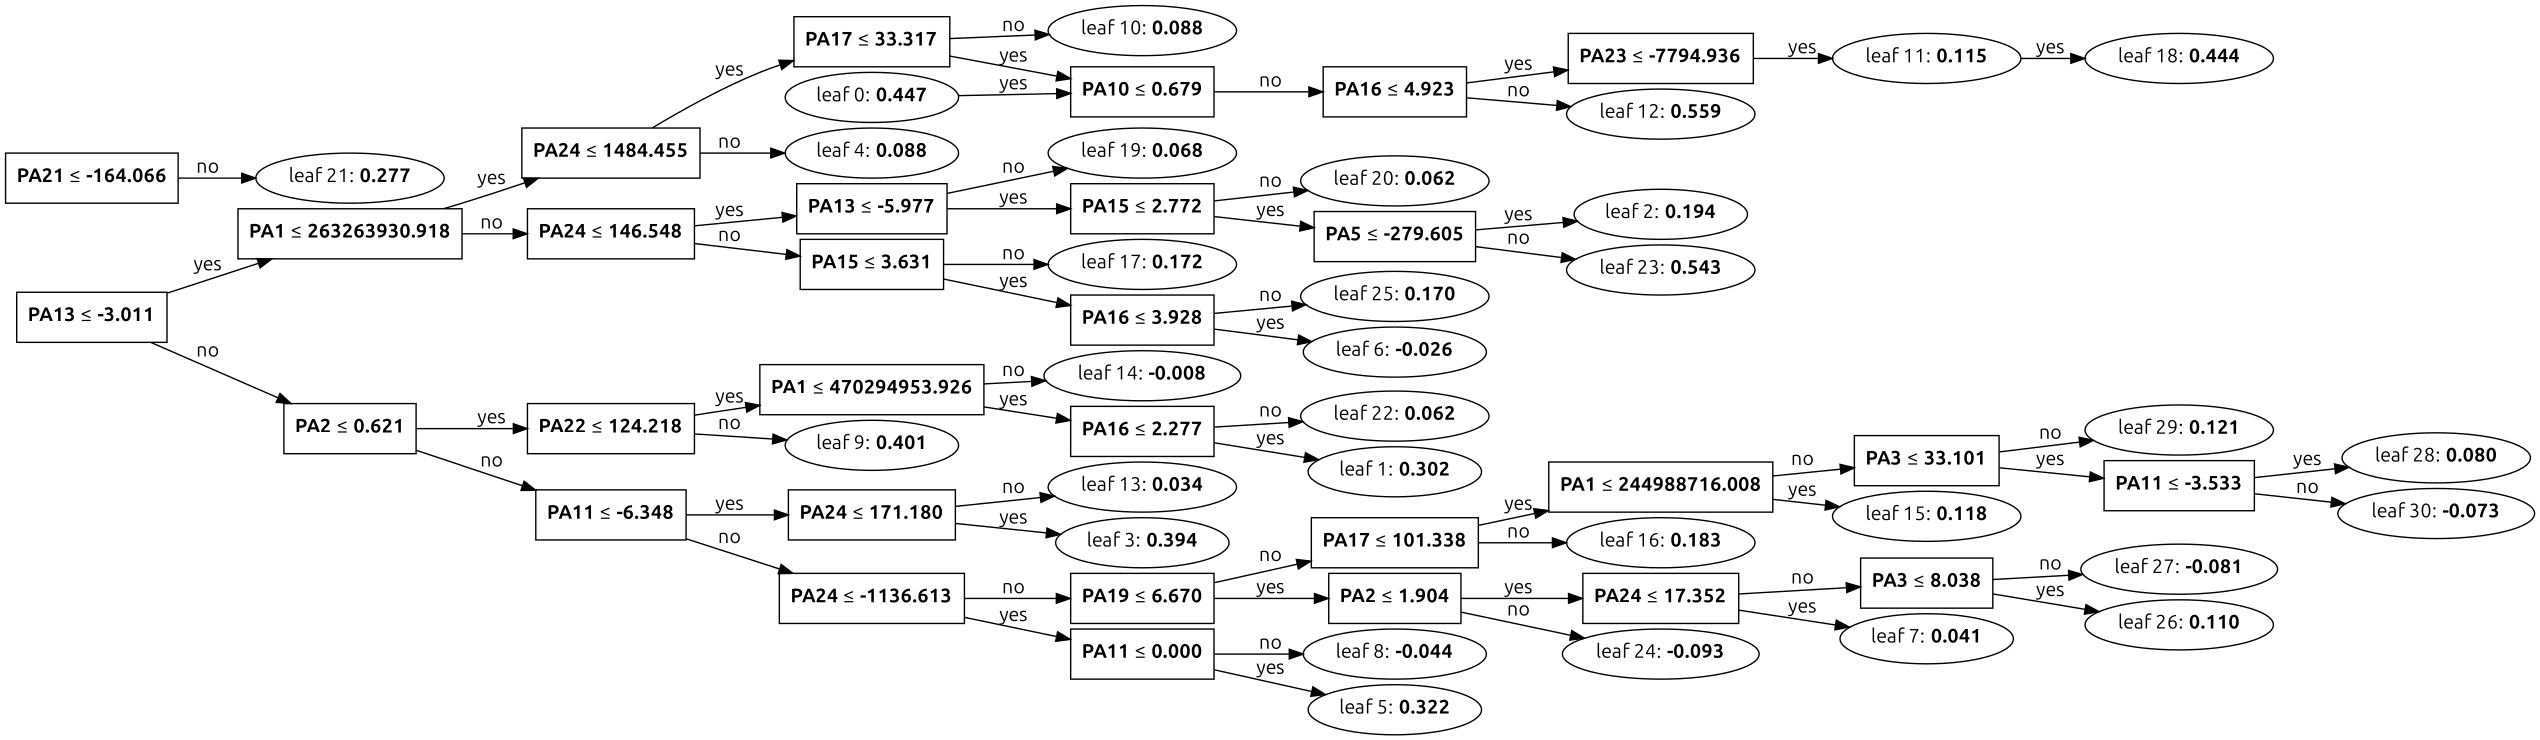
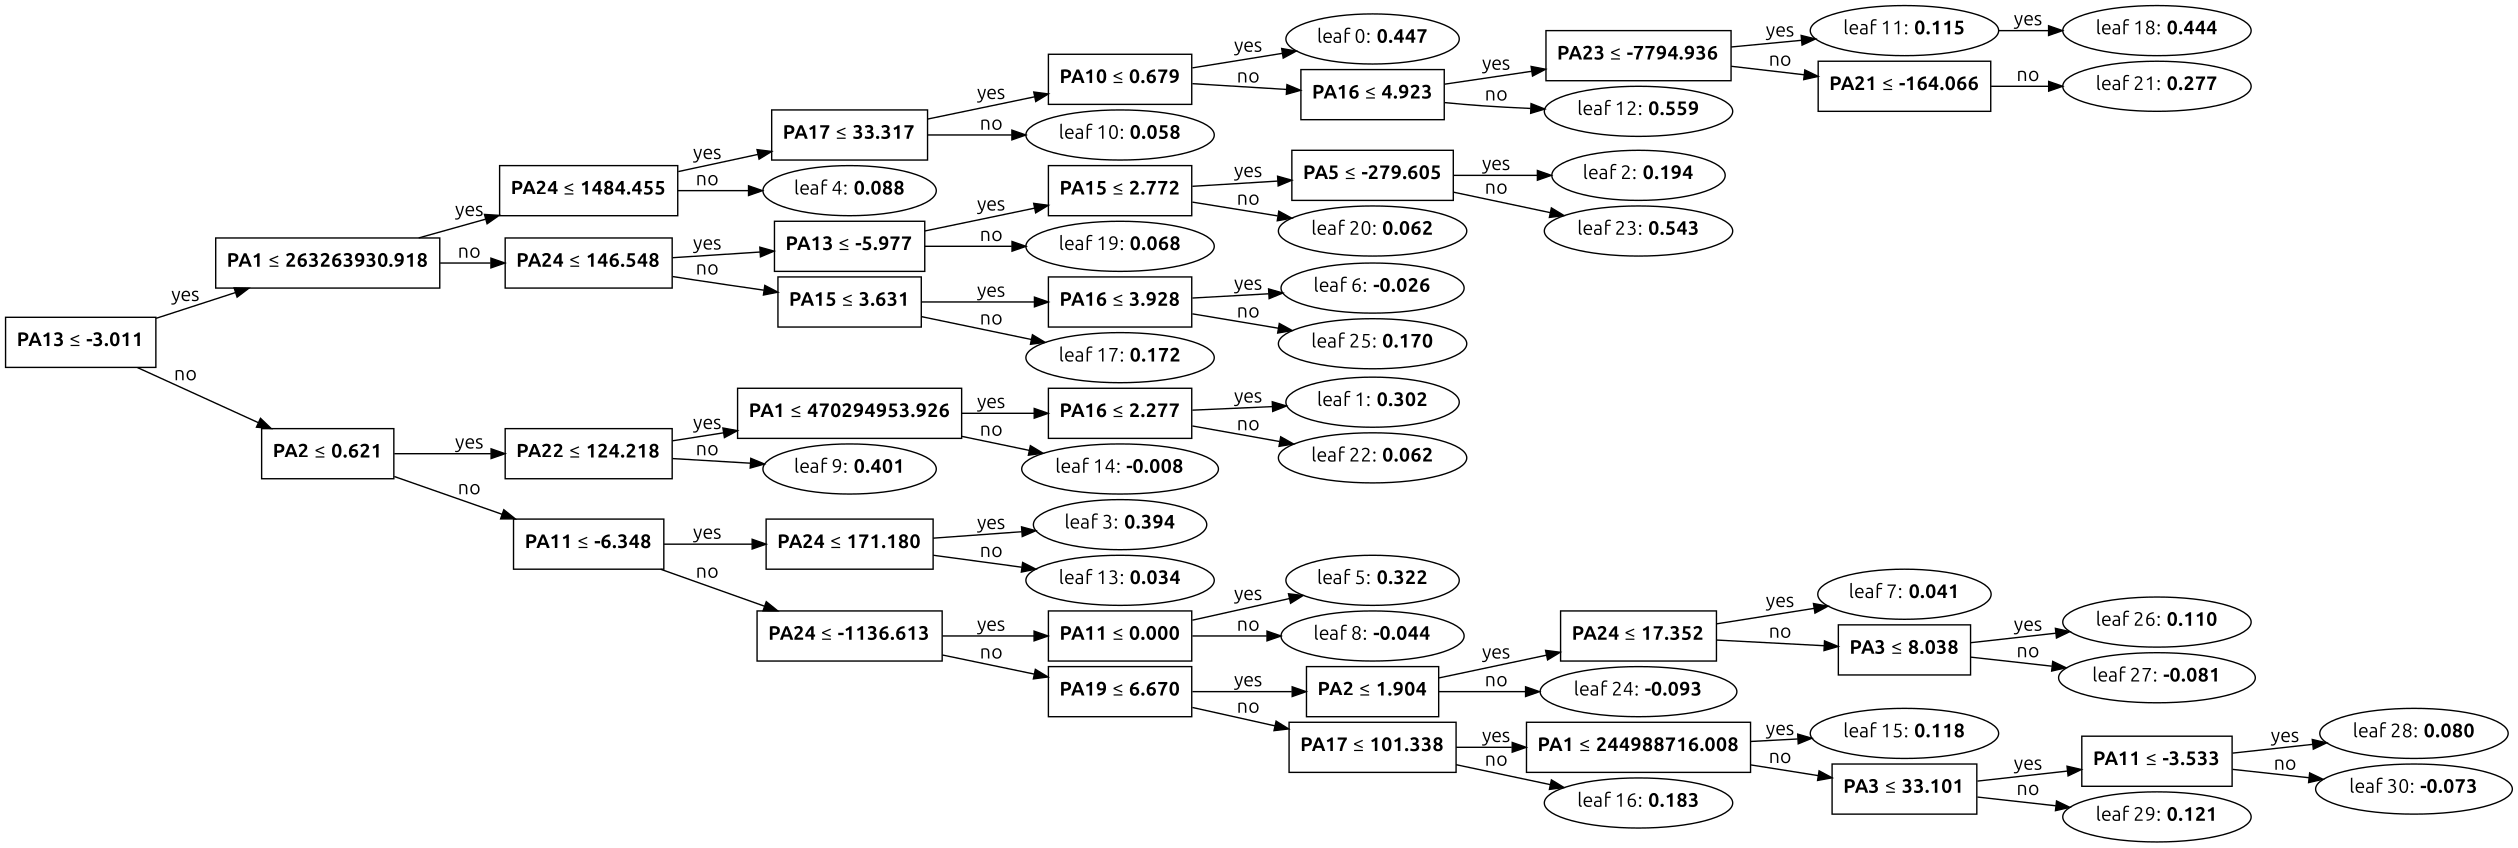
  digraph {
    fontname=Ubuntu
    nodesep=0.05
    rankdir=LR
    ranksep=0.3
    node [fontname=Ubuntu]
    edge [fontname=Ubuntu]
    n1 [fillcolor=white label=<<B>PA13</B> &#8804; <B>-3.011</B>> shape=rectangle]
    n2 [fillcolor=white label=<<B>PA1</B> &#8804; <B>263263930.918</B>> shape=rectangle]
    n3 [fillcolor=white label=<<B>PA2</B> &#8804; <B>0.621</B>> shape=rectangle]
    n4 [fillcolor=white label=<<B>PA24</B> &#8804; <B>1484.455</B>> shape=rectangle]
    n5 [fillcolor=white label=<<B>PA24</B> &#8804; <B>146.548</B>> shape=rectangle]
    n6 [fillcolor=white label=<<B>PA22</B> &#8804; <B>124.218</B>> shape=rectangle]
    n7 [fillcolor=white label=<<B>PA11</B> &#8804; <B>-6.348</B>> shape=rectangle]
    n8 [fillcolor=white label=<<B>PA17</B> &#8804; <B>33.317</B>> shape=rectangle]
    n9 [label=<leaf 4: <B>0.088</B>>]
    n10 [fillcolor=white label=<<B>PA13</B> &#8804; <B>-5.977</B>> shape=rectangle]
    n11 [fillcolor=white label=<<B>PA15</B> &#8804; <B>3.631</B>> shape=rectangle]
    n12 [fillcolor=white label=<<B>PA10</B> &#8804; <B>0.679</B>> shape=rectangle]
-   n13 [label=<leaf 10: <B>0.088</B>>]
+   n13 [label=<leaf 10: <B>0.058</B>>]
    n14 [label=<leaf 0: <B>0.447</B>>]
    n15 [fillcolor=white label=<<B>PA16</B> &#8804; <B>4.923</B>> shape=rectangle]
    n16 [fillcolor=white label=<<B>PA23</B> &#8804; <B>-7794.936</B>> shape=rectangle]
    n17 [label=<leaf 12: <B>0.559</B>>]
    n18 [label=<leaf 11: <B>0.115</B>>]
    n19 [fillcolor=white label=<<B>PA21</B> &#8804; <B>-164.066</B>> shape=rectangle]
    n20 [label=<leaf 18: <B>0.444</B>>]
    n21 [label=<leaf 21: <B>0.277</B>>]
    n22 [fillcolor=white label=<<B>PA15</B> &#8804; <B>2.772</B>> shape=rectangle]
    n23 [label=<leaf 19: <B>0.068</B>>]
    n24 [fillcolor=white label=<<B>PA16</B> &#8804; <B>3.928</B>> shape=rectangle]
    n25 [label=<leaf 17: <B>0.172</B>>]
    n26 [fillcolor=white label=<<B>PA5</B> &#8804; <B>-279.605</B>> shape=rectangle]
    n27 [label=<leaf 20: <B>0.062</B>>]
    n28 [label=<leaf 2: <B>0.194</B>>]
    n29 [label=<leaf 23: <B>0.543</B>>]
    n30 [label=<leaf 6: <B>-0.026</B>>]
    n31 [label=<leaf 25: <B>0.170</B>>]
    n32 [fillcolor=white label=<<B>PA1</B> &#8804; <B>470294953.926</B>> shape=rectangle]
    n33 [label=<leaf 9: <B>0.401</B>>]
    n34 [fillcolor=white label=<<B>PA24</B> &#8804; <B>171.180</B>> shape=rectangle]
    n35 [fillcolor=white label=<<B>PA24</B> &#8804; <B>-1136.613</B>> shape=rectangle]
    n36 [fillcolor=white label=<<B>PA16</B> &#8804; <B>2.277</B>> shape=rectangle]
    n37 [label=<leaf 14: <B>-0.008</B>>]
    n38 [label=<leaf 1: <B>0.302</B>>]
    n39 [label=<leaf 22: <B>0.062</B>>]
    n40 [label=<leaf 3: <B>0.394</B>>]
    n41 [label=<leaf 13: <B>0.034</B>>]
    n42 [fillcolor=white label=<<B>PA11</B> &#8804; <B>0.000</B>> shape=rectangle]
    n43 [fillcolor=white label=<<B>PA19</B> &#8804; <B>6.670</B>> shape=rectangle]
    n44 [label=<leaf 5: <B>0.322</B>>]
    n45 [label=<leaf 8: <B>-0.044</B>>]
    n46 [fillcolor=white label=<<B>PA2</B> &#8804; <B>1.904</B>> shape=rectangle]
    n47 [fillcolor=white label=<<B>PA17</B> &#8804; <B>101.338</B>> shape=rectangle]
    n48 [fillcolor=white label=<<B>PA24</B> &#8804; <B>17.352</B>> shape=rectangle]
    n49 [label=<leaf 24: <B>-0.093</B>>]
    n50 [fillcolor=white label=<<B>PA1</B> &#8804; <B>244988716.008</B>> shape=rectangle]
    n51 [label=<leaf 16: <B>0.183</B>>]
    n52 [label=<leaf 7: <B>0.041</B>>]
    n53 [fillcolor=white label=<<B>PA3</B> &#8804; <B>8.038</B>> shape=rectangle]
    n54 [label=<leaf 26: <B>0.110</B>>]
    n55 [label=<leaf 27: <B>-0.081</B>>]
    n56 [label=<leaf 15: <B>0.118</B>>]
    n57 [fillcolor=white label=<<B>PA3</B> &#8804; <B>33.101</B>> shape=rectangle]
    n58 [fillcolor=white label=<<B>PA11</B> &#8804; <B>-3.533</B>> shape=rectangle]
    n59 [label=<leaf 29: <B>0.121</B>>]
    n60 [label=<leaf 28: <B>0.080</B>>]
    n61 [label=<leaf 30: <B>-0.073</B>>]
    n1 -> n2 [label=yes]
    n1 -> n3 [label=no]
    n2 -> n4 [label=yes]
    n2 -> n5 [label=no]
    n3 -> n6 [label=yes]
    n3 -> n7 [label=no]
    n4 -> n8 [label=yes]
    n4 -> n9 [label=no]
    n5 -> n10 [label=yes]
    n5 -> n11 [label=no]
    n6 -> n32 [label=yes]
    n6 -> n33 [label=no]
    n7 -> n34 [label=yes]
    n7 -> n35 [label=no]
    n8 -> n12 [label=yes]
    n8 -> n13 [label=no]
    n10 -> n22 [label=yes]
    n10 -> n23 [label=no]
    n11 -> n24 [label=yes]
    n11 -> n25 [label=no]
-   n14 -> n12 [label=yes]
+   n12 -> n14 [label=yes]
    n12 -> n15 [label=no]
    n15 -> n16 [label=yes]
    n15 -> n17 [label=no]
    n16 -> n18 [label=yes]
+   n16 -> n19 [label=no]
    n18 -> n20 [label=yes]
    n19 -> n21 [label=no]
    n22 -> n26 [label=yes]
    n22 -> n27 [label=no]
    n24 -> n30 [label=yes]
    n24 -> n31 [label=no]
    n26 -> n28 [label=yes]
    n26 -> n29 [label=no]
    n32 -> n36 [label=yes]
    n32 -> n37 [label=no]
    n34 -> n40 [label=yes]
    n34 -> n41 [label=no]
    n35 -> n42 [label=yes]
    n35 -> n43 [label=no]
    n36 -> n38 [label=yes]
    n36 -> n39 [label=no]
    n42 -> n44 [label=yes]
    n42 -> n45 [label=no]
    n43 -> n46 [label=yes]
    n43 -> n47 [label=no]
    n46 -> n48 [label=yes]
    n46 -> n49 [label=no]
    n47 -> n50 [label=yes]
    n47 -> n51 [label=no]
    n48 -> n52 [label=yes]
    n48 -> n53 [label=no]
    n50 -> n56 [label=yes]
    n50 -> n57 [label=no]
    n53 -> n54 [label=yes]
    n53 -> n55 [label=no]
    n57 -> n58 [label=yes]
    n57 -> n59 [label=no]
    n58 -> n60 [label=yes]
    n58 -> n61 [label=no]
  }
